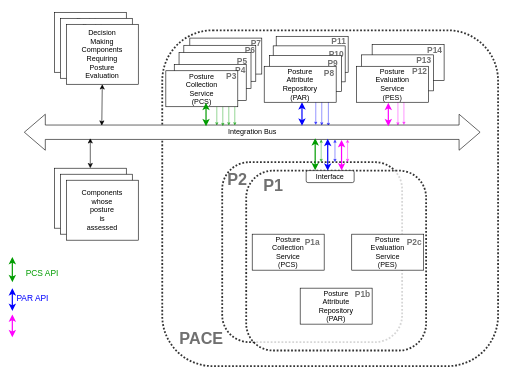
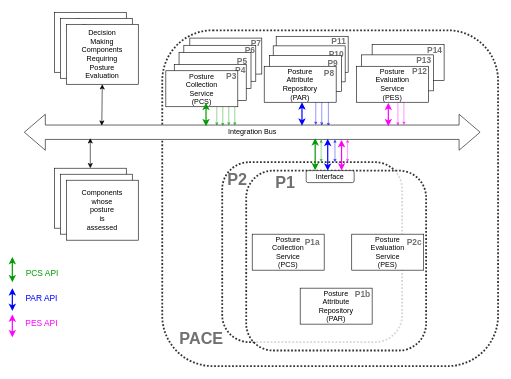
  <mxCell id="0" />
  <mxCell id="1" parent="0" />
  <mxCell id="2" value="" style="endArrow=classic;startArrow=classic;html=1;rounded=0;strokeColor=#FF00FF;strokeWidth=1;endSize=3;startSize=3;opacity=70;entryX=0.575;entryY=0.5;entryDx=0;entryDy=0;entryPerimeter=0;" edge="1" parent="1"><mxGeometry width="50" height="50" relative="1" as="geometry"><mxPoint x="663" y="209" as="sourcePoint" /><mxPoint x="663" y="139" as="targetPoint" /></mxGeometry></mxCell>
  <mxCell id="3" value="" style="endArrow=classic;startArrow=classic;html=1;rounded=0;strokeColor=#FF00FF;strokeWidth=1;endSize=3;startSize=3;opacity=70;entryX=0.575;entryY=0.5;entryDx=0;entryDy=0;entryPerimeter=0;" edge="1" parent="1"><mxGeometry width="50" height="50" relative="1" as="geometry"><mxPoint x="673" y="208" as="sourcePoint" /><mxPoint x="673" y="138" as="targetPoint" /></mxGeometry></mxCell>
  <mxCell id="4" value="" style="endArrow=classic;startArrow=classic;html=1;rounded=0;strokeColor=#0000FF;strokeWidth=1;endSize=3;startSize=3;opacity=70;entryX=0.717;entryY=0.833;entryDx=0;entryDy=0;entryPerimeter=0;" edge="1" parent="1"><mxGeometry width="50" height="50" relative="1" as="geometry"><mxPoint x="547" y="210" as="sourcePoint" /><mxPoint x="547.04" y="161.98" as="targetPoint" /></mxGeometry></mxCell>
  <mxCell id="5" value="" style="whiteSpace=wrap;html=1;aspect=fixed;fillColor=none;strokeWidth=3;rounded=1;dashed=1;dashPattern=1 1;opacity=80;" vertex="1" parent="1"><mxGeometry x="270" y="50" width="560" height="560" as="geometry" /></mxCell>
  <mxCell id="6" value="" style="endArrow=classic;startArrow=classic;html=1;rounded=0;strokeColor=#0000FF;strokeWidth=1;endSize=3;startSize=3;opacity=70;entryX=0.717;entryY=0.833;entryDx=0;entryDy=0;entryPerimeter=0;" edge="1" parent="1"><mxGeometry width="50" height="50" relative="1" as="geometry"><mxPoint x="536" y="209" as="sourcePoint" /><mxPoint x="536.04" y="160.98" as="targetPoint" /></mxGeometry></mxCell>
  <mxCell id="7" value="" style="group" vertex="1" connectable="0" parent="1"><mxGeometry x="460" y="45" width="124" height="75" as="geometry" /></mxCell>
  <mxCell id="8" value="" style="rounded=0;whiteSpace=wrap;html=1;" vertex="1" parent="7"><mxGeometry y="15" width="120" height="60" as="geometry" /></mxCell>
  <mxCell id="9" value="&lt;font color=&quot;#707070&quot; style=&quot;font-size: 14px&quot;&gt;P11&lt;/font&gt;" style="text;html=1;resizable=0;autosize=1;align=center;verticalAlign=middle;points=[];fillColor=none;strokeColor=none;rounded=0;dashed=1;dashPattern=1 1;opacity=80;fontStyle=1;fontSize=27;fontColor=#636363;" vertex="1" parent="7"><mxGeometry x="84" width="40" height="40" as="geometry" /></mxCell>
  <mxCell id="10" value="" style="group" vertex="1" connectable="0" parent="1"><mxGeometry x="455" y="66" width="125" height="70" as="geometry" /></mxCell>
  <mxCell id="11" value="" style="rounded=0;whiteSpace=wrap;html=1;" vertex="1" parent="10"><mxGeometry y="10" width="120" height="60" as="geometry" /></mxCell>
  <mxCell id="12" value="&lt;font color=&quot;#707070&quot; style=&quot;font-size: 14px&quot;&gt;P10&lt;/font&gt;" style="text;html=1;resizable=0;autosize=1;align=center;verticalAlign=middle;points=[];fillColor=none;strokeColor=none;rounded=0;dashed=1;dashPattern=1 1;opacity=80;fontStyle=1;fontSize=27;fontColor=#636363;" vertex="1" parent="10"><mxGeometry x="85" width="40" height="40" as="geometry" /></mxCell>
  <mxCell id="13" value="" style="group" vertex="1" connectable="0" parent="1"><mxGeometry x="449" y="81" width="120" height="71" as="geometry" /></mxCell>
  <mxCell id="14" value="" style="rounded=0;whiteSpace=wrap;html=1;" vertex="1" parent="13"><mxGeometry y="11" width="120" height="60" as="geometry" /></mxCell>
  <mxCell id="15" value="&lt;font color=&quot;#707070&quot; style=&quot;font-size: 14px&quot;&gt;P9&lt;/font&gt;" style="text;html=1;resizable=0;autosize=1;align=center;verticalAlign=middle;points=[];fillColor=none;strokeColor=none;rounded=0;dashed=1;dashPattern=1 1;opacity=80;fontStyle=1;fontSize=27;fontColor=#636363;" vertex="1" parent="13"><mxGeometry x="90" width="30" height="40" as="geometry" /></mxCell>
  <mxCell id="16" value="" style="group" vertex="1" connectable="0" parent="1"><mxGeometry x="316" y="48" width="125" height="75" as="geometry" /></mxCell>
  <mxCell id="17" value="" style="rounded=0;whiteSpace=wrap;html=1;" vertex="1" parent="16"><mxGeometry y="15" width="120" height="60" as="geometry" /></mxCell>
  <mxCell id="18" value="&lt;font color=&quot;#707070&quot; style=&quot;font-size: 14px&quot;&gt;P7&lt;/font&gt;" style="text;html=1;resizable=0;autosize=1;align=center;verticalAlign=middle;points=[];fillColor=none;strokeColor=none;rounded=0;dashed=1;dashPattern=1 1;opacity=80;fontStyle=1;fontSize=27;fontColor=#636363;" vertex="1" parent="16"><mxGeometry x="95" width="30" height="40" as="geometry" /></mxCell>
  <mxCell id="19" value="" style="group" vertex="1" connectable="0" parent="1"><mxGeometry x="306" y="60" width="125" height="105" as="geometry" /></mxCell>
  <mxCell id="20" value="" style="rounded=0;whiteSpace=wrap;html=1;" vertex="1" parent="19"><mxGeometry y="15" width="120" height="60" as="geometry" /></mxCell>
  <mxCell id="21" value="&lt;font color=&quot;#707070&quot; style=&quot;font-size: 14px&quot;&gt;P6&lt;/font&gt;" style="text;html=1;resizable=0;autosize=1;align=center;verticalAlign=middle;points=[];fillColor=none;strokeColor=none;rounded=0;dashed=1;dashPattern=1 1;opacity=80;fontStyle=1;fontSize=27;fontColor=#636363;" vertex="1" parent="19"><mxGeometry x="95" width="30" height="40" as="geometry" /></mxCell>
  <mxCell id="22" value="" style="group" vertex="1" connectable="0" parent="19"><mxGeometry x="-8" y="17" width="120" height="88" as="geometry" /></mxCell>
  <mxCell id="23" value="" style="rounded=0;whiteSpace=wrap;html=1;" vertex="1" parent="22"><mxGeometry y="10" width="120" height="60" as="geometry" /></mxCell>
  <mxCell id="24" value="&lt;font color=&quot;#707070&quot; style=&quot;font-size: 14px&quot;&gt;P5&lt;/font&gt;" style="text;html=1;resizable=0;autosize=1;align=center;verticalAlign=middle;points=[];fillColor=none;strokeColor=none;rounded=0;dashed=1;dashPattern=1 1;opacity=80;fontStyle=1;fontSize=27;fontColor=#636363;" vertex="1" parent="22"><mxGeometry x="90" width="30" height="40" as="geometry" /></mxCell>
  <mxCell id="25" value="" style="group" vertex="1" connectable="0" parent="22"><mxGeometry x="-8" y="15" width="125" height="75" as="geometry" /></mxCell>
  <mxCell id="26" value="" style="rounded=0;whiteSpace=wrap;html=1;" vertex="1" parent="25"><mxGeometry y="15" width="120" height="60" as="geometry" /></mxCell>
  <mxCell id="27" value="&lt;font color=&quot;#707070&quot; style=&quot;font-size: 14px&quot;&gt;P4&lt;/font&gt;" style="text;html=1;resizable=0;autosize=1;align=center;verticalAlign=middle;points=[];fillColor=none;strokeColor=none;rounded=0;dashed=1;dashPattern=1 1;opacity=80;fontStyle=1;fontSize=27;fontColor=#636363;" vertex="1" parent="25"><mxGeometry x="95" width="30" height="40" as="geometry" /></mxCell>
  <mxCell id="28" value="" style="endArrow=classic;startArrow=classic;html=1;rounded=0;strokeColor=#009C00;strokeWidth=1;endSize=3;startSize=3;opacity=70;" edge="1" parent="1"><mxGeometry width="50" height="50" relative="1" as="geometry"><mxPoint x="361" y="209" as="sourcePoint" /><mxPoint x="361" y="160" as="targetPoint" /></mxGeometry></mxCell>
  <mxCell id="29" value="" style="whiteSpace=wrap;html=1;aspect=fixed;fillColor=none;strokeWidth=3;rounded=1;dashed=1;dashPattern=1 1;opacity=80;" vertex="1" parent="1"><mxGeometry x="370" y="270" width="300" height="300" as="geometry" /></mxCell>
  <mxCell id="30" value="Integration Bus" style="html=1;shadow=0;dashed=0;align=center;verticalAlign=middle;shape=mxgraph.arrows2.twoWayArrow;dy=0.6;dx=35;" parent="1" vertex="1"><mxGeometry x="40" y="190" width="760" height="60" as="geometry" /></mxCell>
  <mxCell id="31" value="Decision&lt;br&gt;Making&lt;br&gt;Components&lt;br&gt;Requiring&lt;br&gt;Posture&lt;br&gt;Evaluation" style="rounded=0;whiteSpace=wrap;html=1;" parent="1" vertex="1"><mxGeometry x="90" y="20" width="120" height="100" as="geometry" /></mxCell>
  <mxCell id="32" value="Components&lt;br&gt;whose&lt;br&gt;posture&lt;br&gt;is&lt;br&gt;assessed" style="rounded=0;whiteSpace=wrap;html=1;" parent="1" vertex="1"><mxGeometry x="90" y="280" width="120" height="100" as="geometry" /></mxCell>
  <mxCell id="33" value="Decision&lt;br&gt;Making&lt;br&gt;Components&lt;br&gt;Requiring&lt;br&gt;Posture&lt;br&gt;Evaluation" style="rounded=0;whiteSpace=wrap;html=1;" parent="1" vertex="1"><mxGeometry x="100" y="30" width="120" height="100" as="geometry" /></mxCell>
  <mxCell id="34" value="Decision&lt;br&gt;Making&lt;br&gt;Components&lt;br&gt;Requiring&lt;br&gt;Posture&lt;br&gt;Evaluation" style="rounded=0;whiteSpace=wrap;html=1;" parent="1" vertex="1"><mxGeometry x="110" y="40" width="120" height="100" as="geometry" /></mxCell>
  <mxCell id="35" value="" style="endArrow=classic;startArrow=classic;html=1;rounded=0;entryX=0.5;entryY=1;entryDx=0;entryDy=0;exitX=0.17;exitY=0.317;exitDx=0;exitDy=0;exitPerimeter=0;" parent="1" source="30" target="34" edge="1"><mxGeometry width="50" height="50" relative="1" as="geometry"><mxPoint x="380" y="150" as="sourcePoint" /><mxPoint x="430" y="100" as="targetPoint" /></mxGeometry></mxCell>
  <mxCell id="36" value="" style="endArrow=classic;startArrow=classic;html=1;rounded=0;exitX=0.5;exitY=0;exitDx=0;exitDy=0;" parent="1" source="32" edge="1"><mxGeometry width="50" height="50" relative="1" as="geometry"><mxPoint x="179.03" y="219.98" as="sourcePoint" /><mxPoint x="150" y="230" as="targetPoint" /></mxGeometry></mxCell>
  <mxCell id="37" value="" style="endArrow=classic;startArrow=classic;html=1;rounded=0;strokeColor=#009C00;strokeWidth=2;exitX=0.188;exitY=-0.025;exitDx=0;exitDy=0;exitPerimeter=0;" parent="1" edge="1" source="46"><mxGeometry width="50" height="50" relative="1" as="geometry"><mxPoint x="525" y="280" as="sourcePoint" /><mxPoint x="525" y="230" as="targetPoint" /></mxGeometry></mxCell>
  <mxCell id="38" value="Components&lt;br&gt;whose&lt;br&gt;posture&lt;br&gt;is&lt;br&gt;assessed" style="rounded=0;whiteSpace=wrap;html=1;" parent="1" vertex="1"><mxGeometry x="100" y="290" width="120" height="100" as="geometry" /></mxCell>
  <mxCell id="39" value="Components&lt;br&gt;whose&lt;br&gt;posture&lt;br&gt;is&lt;br&gt;assessed" style="rounded=0;whiteSpace=wrap;html=1;" parent="1" vertex="1"><mxGeometry x="110" y="300" width="120" height="100" as="geometry" /></mxCell>
  <mxCell id="40" value="" style="whiteSpace=wrap;html=1;aspect=fixed;fillColor=#FFFFFF;strokeWidth=3;rounded=1;dashed=1;dashPattern=1 1;opacity=80;" parent="1" vertex="1"><mxGeometry x="410" y="284" width="300" height="300" as="geometry" /></mxCell>
  <mxCell id="41" value="&lt;font color=&quot;#707070&quot;&gt;P2&lt;/font&gt;" style="text;html=1;resizable=0;autosize=1;align=center;verticalAlign=middle;points=[];fillColor=none;strokeColor=none;rounded=0;dashed=1;dashPattern=1 1;opacity=80;fontStyle=1;fontSize=27;fontColor=#636363;" vertex="1" parent="1"><mxGeometry x="370" y="280" width="50" height="40" as="geometry" /></mxCell>
- <mxCell id="42" value="&lt;font color=&quot;#707070&quot;&gt;P1&lt;/font&gt;" style="text;html=1;resizable=0;autosize=1;align=center;verticalAlign=middle;points=[];fillColor=none;strokeColor=none;rounded=0;dashed=1;dashPattern=1 1;opacity=80;fontStyle=1;fontSize=27;fontColor=#636363;" parent="1" vertex="1"><mxGeometry x="430" y="289" width="50" height="40" as="geometry" /></mxCell>
+ <mxCell id="42" value="&lt;font color=&quot;#707070&quot;&gt;P1&lt;/font&gt;" style="text;html=1;resizable=0;autosize=1;align=center;verticalAlign=middle;points=[];fillColor=none;strokeColor=none;rounded=0;dashed=1;dashPattern=1 1;opacity=80;fontStyle=1;fontSize=27;fontColor=#636363;" parent="1" vertex="1"><mxGeometry x="450" y="284" width="50" height="40" as="geometry" /></mxCell>
  <mxCell id="43" value="Posture&lt;br&gt;Collection&lt;br&gt;Service&lt;br&gt;(PCS)" style="rounded=0;whiteSpace=wrap;html=1;" parent="1" vertex="1"><mxGeometry x="420" y="390" width="120" height="60" as="geometry" /></mxCell>
  <mxCell id="44" value="Posture&lt;br&gt;Attribute&lt;br&gt;Repository&lt;br&gt;(PAR)" style="rounded=0;whiteSpace=wrap;html=1;" parent="1" vertex="1"><mxGeometry x="500" y="480" width="120" height="60" as="geometry" /></mxCell>
  <mxCell id="45" value="Posture&lt;br&gt;Evaluation&lt;br&gt;Service&lt;br&gt;(PES)" style="rounded=0;whiteSpace=wrap;html=1;" parent="1" vertex="1"><mxGeometry x="586" y="390" width="120" height="60" as="geometry" /></mxCell>
  <mxCell id="46" value="Interface" style="whiteSpace=wrap;html=1;rounded=1;" parent="1" vertex="1"><mxGeometry x="510" y="284" width="80" height="20" as="geometry" /></mxCell>
  <mxCell id="47" value="&lt;font color=&quot;#707070&quot;&gt;PACE&lt;/font&gt;" style="text;html=1;resizable=0;autosize=1;align=center;verticalAlign=middle;points=[];fillColor=none;strokeColor=none;rounded=0;dashed=1;dashPattern=1 1;opacity=80;fontStyle=1;fontSize=27;fontColor=#636363;" vertex="1" parent="1"><mxGeometry x="290" y="544" width="90" height="40" as="geometry" /></mxCell>
  <mxCell id="48" value="" style="endArrow=classic;startArrow=classic;html=1;rounded=0;strokeColor=#0000FF;strokeWidth=2;" edge="1" parent="1"><mxGeometry width="50" height="50" relative="1" as="geometry"><mxPoint x="503" y="209" as="sourcePoint" /><mxPoint x="503" y="170" as="targetPoint" /></mxGeometry></mxCell>
  <mxCell id="49" value="" style="endArrow=classic;startArrow=classic;html=1;rounded=0;strokeColor=#FF00FF;strokeWidth=2;" edge="1" parent="1"><mxGeometry width="50" height="50" relative="1" as="geometry"><mxPoint x="647" y="210" as="sourcePoint" /><mxPoint x="647" y="171" as="targetPoint" /></mxGeometry></mxCell>
  <mxCell id="50" value="" style="endArrow=classic;startArrow=classic;html=1;rounded=0;strokeColor=#FF00FF;strokeWidth=2;entryX=0.696;entryY=0.717;entryDx=0;entryDy=0;entryPerimeter=0;exitX=0.53;exitY=-0.001;exitDx=0;exitDy=0;exitPerimeter=0;" edge="1" parent="1" source="40" target="30"><mxGeometry width="50" height="50" relative="1" as="geometry"><mxPoint x="569" y="280" as="sourcePoint" /><mxPoint x="657" y="181" as="targetPoint" /></mxGeometry></mxCell>
  <mxCell id="51" value="" style="endArrow=classic;startArrow=classic;html=1;rounded=0;strokeColor=#0000FF;strokeWidth=2;exitX=0.453;exitY=0;exitDx=0;exitDy=0;exitPerimeter=0;" edge="1" parent="1" source="40"><mxGeometry width="50" height="50" relative="1" as="geometry"><mxPoint x="546" y="270" as="sourcePoint" /><mxPoint x="546" y="231" as="targetPoint" /></mxGeometry></mxCell>
  <mxCell id="52" value="" style="endArrow=classic;startArrow=classic;html=1;rounded=0;strokeColor=#009C00;strokeWidth=1;endSize=3;startSize=3;opacity=70;" edge="1" parent="1"><mxGeometry width="50" height="50" relative="1" as="geometry"><mxPoint x="535" y="270" as="sourcePoint" /><mxPoint x="535" y="232" as="targetPoint" /></mxGeometry></mxCell>
  <mxCell id="53" value="" style="endArrow=classic;startArrow=classic;html=1;rounded=0;strokeColor=#0000FF;strokeWidth=1;endSize=3;startSize=3;opacity=70;entryX=0.717;entryY=0.833;entryDx=0;entryDy=0;entryPerimeter=0;" edge="1" parent="1" target="62"><mxGeometry width="50" height="50" relative="1" as="geometry"><mxPoint x="526" y="208" as="sourcePoint" /><mxPoint x="526" y="170" as="targetPoint" /></mxGeometry></mxCell>
  <mxCell id="54" value="" style="endArrow=classic;startArrow=classic;html=1;rounded=0;strokeColor=#FF00FF;strokeWidth=1;endSize=3;startSize=3;opacity=70;" edge="1" parent="1"><mxGeometry width="50" height="50" relative="1" as="geometry"><mxPoint x="579" y="270" as="sourcePoint" /><mxPoint x="579" y="232" as="targetPoint" /></mxGeometry></mxCell>
  <mxCell id="55" value="" style="endArrow=classic;startArrow=classic;html=1;rounded=0;strokeColor=#009C00;strokeWidth=1;endSize=3;startSize=3;opacity=70;entryX=0.633;entryY=0.667;entryDx=0;entryDy=0;entryPerimeter=0;" edge="1" parent="1"><mxGeometry width="50" height="50" relative="1" as="geometry"><mxPoint x="371" y="210" as="sourcePoint" /><mxPoint x="370.96" y="151.02" as="targetPoint" /></mxGeometry></mxCell>
  <mxCell id="56" value="" style="endArrow=classic;startArrow=classic;html=1;rounded=0;strokeColor=#009C00;strokeWidth=1;endSize=3;startSize=3;opacity=70;entryX=0.633;entryY=0.667;entryDx=0;entryDy=0;entryPerimeter=0;" edge="1" parent="1"><mxGeometry width="50" height="50" relative="1" as="geometry"><mxPoint x="381" y="209" as="sourcePoint" /><mxPoint x="380.96" y="150.02" as="targetPoint" /></mxGeometry></mxCell>
  <mxCell id="57" value="" style="endArrow=classic;startArrow=classic;html=1;rounded=0;strokeColor=#009C00;strokeWidth=1;endSize=3;startSize=3;opacity=70;entryX=0.633;entryY=0.667;entryDx=0;entryDy=0;entryPerimeter=0;" edge="1" parent="1"><mxGeometry width="50" height="50" relative="1" as="geometry"><mxPoint x="391" y="209" as="sourcePoint" /><mxPoint x="390.96" y="150.02" as="targetPoint" /></mxGeometry></mxCell>
  <mxCell id="58" value="" style="group" vertex="1" connectable="0" parent="1"><mxGeometry x="276" y="102.5" width="124" height="75" as="geometry" /></mxCell>
  <mxCell id="59" value="Posture&lt;br&gt;Collection&lt;br&gt;Service&lt;br&gt;(PCS)" style="rounded=0;whiteSpace=wrap;html=1;" vertex="1" parent="58"><mxGeometry y="15" width="120" height="60" as="geometry" /></mxCell>
  <mxCell id="60" value="&lt;font color=&quot;#707070&quot; style=&quot;font-size: 14px&quot;&gt;P3&lt;/font&gt;" style="text;html=1;resizable=0;autosize=1;align=center;verticalAlign=middle;points=[];fillColor=none;strokeColor=none;rounded=0;dashed=1;dashPattern=1 1;opacity=80;fontStyle=1;fontSize=27;fontColor=#636363;" vertex="1" parent="58"><mxGeometry x="94" width="30" height="40" as="geometry" /></mxCell>
  <mxCell id="61" value="" style="group" vertex="1" connectable="0" parent="1"><mxGeometry x="440" y="97.5" width="123" height="72.5" as="geometry" /></mxCell>
  <mxCell id="62" value="Posture&lt;br&gt;Attribute&lt;br&gt;Repository&lt;br&gt;(PAR)" style="rounded=0;whiteSpace=wrap;html=1;" vertex="1" parent="61"><mxGeometry y="12.5" width="120" height="60" as="geometry" /></mxCell>
  <mxCell id="63" value="&lt;font color=&quot;#707070&quot; style=&quot;font-size: 14px&quot;&gt;P8&lt;/font&gt;" style="text;html=1;resizable=0;autosize=1;align=center;verticalAlign=middle;points=[];fillColor=none;strokeColor=none;rounded=0;dashed=1;dashPattern=1 1;opacity=80;fontStyle=1;fontSize=27;fontColor=#636363;" vertex="1" parent="61"><mxGeometry x="93" width="30" height="40" as="geometry" /></mxCell>
  <mxCell id="64" value="&lt;font color=&quot;#707070&quot; style=&quot;font-size: 14px&quot;&gt;P1a&lt;/font&gt;" style="text;html=1;resizable=0;autosize=1;align=center;verticalAlign=middle;points=[];fillColor=none;strokeColor=none;rounded=0;dashed=1;dashPattern=1 1;opacity=80;fontStyle=1;fontSize=27;fontColor=#636363;" vertex="1" parent="1"><mxGeometry x="500" y="380" width="40" height="40" as="geometry" /></mxCell>
  <mxCell id="65" value="&lt;font color=&quot;#707070&quot; style=&quot;font-size: 14px&quot;&gt;P1b&lt;/font&gt;" style="text;html=1;resizable=0;autosize=1;align=center;verticalAlign=middle;points=[];fillColor=none;strokeColor=none;rounded=0;dashed=1;dashPattern=1 1;opacity=80;fontStyle=1;fontSize=27;fontColor=#636363;" vertex="1" parent="1"><mxGeometry x="584" y="467" width="40" height="40" as="geometry" /></mxCell>
  <mxCell id="66" value="&lt;font color=&quot;#707070&quot; style=&quot;font-size: 14px&quot;&gt;P2c&lt;/font&gt;" style="text;html=1;resizable=0;autosize=1;align=center;verticalAlign=middle;points=[];fillColor=none;strokeColor=none;rounded=0;dashed=1;dashPattern=1 1;opacity=80;fontStyle=1;fontSize=27;fontColor=#636363;" vertex="1" parent="1"><mxGeometry x="670" y="380" width="40" height="40" as="geometry" /></mxCell>
  <mxCell id="67" value="" style="group" vertex="1" connectable="0" parent="1"><mxGeometry x="594" y="94" width="150" height="76" as="geometry" /></mxCell>
  <mxCell id="68" value="" style="group" vertex="1" connectable="0" parent="67"><mxGeometry x="26" y="-35" width="124" height="75" as="geometry" /></mxCell>
  <mxCell id="69" value="" style="rounded=0;whiteSpace=wrap;html=1;" vertex="1" parent="68"><mxGeometry y="15" width="120" height="60" as="geometry" /></mxCell>
  <mxCell id="70" value="&lt;font color=&quot;#707070&quot; style=&quot;font-size: 14px&quot;&gt;P14&lt;/font&gt;" style="text;html=1;resizable=0;autosize=1;align=center;verticalAlign=middle;points=[];fillColor=none;strokeColor=none;rounded=0;dashed=1;dashPattern=1 1;opacity=80;fontStyle=1;fontSize=27;fontColor=#636363;" vertex="1" parent="68"><mxGeometry x="84" width="40" height="40" as="geometry" /></mxCell>
  <mxCell id="71" value="" style="group" vertex="1" connectable="0" parent="67"><mxGeometry x="8" y="-18" width="124" height="75" as="geometry" /></mxCell>
  <mxCell id="72" value="" style="rounded=0;whiteSpace=wrap;html=1;" vertex="1" parent="71"><mxGeometry y="15" width="120" height="60" as="geometry" /></mxCell>
  <mxCell id="73" value="&lt;font color=&quot;#707070&quot; style=&quot;font-size: 14px&quot;&gt;P13&lt;/font&gt;" style="text;html=1;resizable=0;autosize=1;align=center;verticalAlign=middle;points=[];fillColor=none;strokeColor=none;rounded=0;dashed=1;dashPattern=1 1;opacity=80;fontStyle=1;fontSize=27;fontColor=#636363;" vertex="1" parent="71"><mxGeometry x="84" width="40" height="40" as="geometry" /></mxCell>
  <mxCell id="74" value="Posture&lt;br&gt;Evaluation&lt;br&gt;Service&lt;br&gt;(PES)" style="rounded=0;whiteSpace=wrap;html=1;" vertex="1" parent="67"><mxGeometry y="16" width="120" height="60" as="geometry" /></mxCell>
  <mxCell id="75" value="&lt;font color=&quot;#707070&quot; style=&quot;font-size: 14px&quot;&gt;P12&lt;/font&gt;" style="text;html=1;resizable=0;autosize=1;align=center;verticalAlign=middle;points=[];fillColor=none;strokeColor=none;rounded=0;dashed=1;dashPattern=1 1;opacity=80;fontStyle=1;fontSize=27;fontColor=#636363;" vertex="1" parent="67"><mxGeometry x="85" width="40" height="40" as="geometry" /></mxCell>
  <mxCell id="76" value="" style="endArrow=classic;startArrow=classic;html=1;rounded=0;strokeColor=#0000FF;strokeWidth=1;endSize=3;startSize=3;opacity=70;entryX=0.717;entryY=0.833;entryDx=0;entryDy=0;entryPerimeter=0;" edge="1" parent="1"><mxGeometry width="50" height="50" relative="1" as="geometry"><mxPoint x="558" y="270" as="sourcePoint" /><mxPoint x="558.04" y="231.98" as="targetPoint" /></mxGeometry></mxCell>
  <mxCell id="77" value="" style="endArrow=classic;startArrow=classic;html=1;rounded=0;strokeColor=#009C00;strokeWidth=2;" edge="1" parent="1"><mxGeometry width="50" height="50" relative="1" as="geometry"><mxPoint x="20" y="470" as="sourcePoint" /><mxPoint x="20" y="428" as="targetPoint" /></mxGeometry></mxCell>
  <mxCell id="78" value="" style="endArrow=classic;startArrow=classic;html=1;rounded=0;strokeColor=#009C00;strokeWidth=2;" edge="1" parent="1"><mxGeometry width="50" height="50" relative="1" as="geometry"><mxPoint x="343" y="210" as="sourcePoint" /><mxPoint x="343" y="171" as="targetPoint" /></mxGeometry></mxCell>
  <mxCell id="79" value="&lt;font color=&quot;#009c00&quot;&gt;PCS API&lt;/font&gt;" style="text;html=1;strokeColor=none;fillColor=none;align=center;verticalAlign=middle;whiteSpace=wrap;rounded=0;fontSize=14;" vertex="1" parent="1"><mxGeometry x="40" y="440" width="60" height="30" as="geometry" /></mxCell>
- <mxCell id="80" value="&lt;font color=&quot;#0000ff&quot;&gt;PAR API&lt;/font&gt;" style="text;html=1;strokeColor=none;fillColor=none;align=center;verticalAlign=middle;whiteSpace=wrap;rounded=0;fontSize=14;" vertex="1" parent="1"><mxGeometry x="24" y="482" width="60" height="30" as="geometry" /></mxCell>
+ <mxCell id="80" value="&lt;font color=&quot;#0000ff&quot;&gt;PAR API&lt;/font&gt;" style="text;html=1;strokeColor=none;fillColor=none;align=center;verticalAlign=middle;whiteSpace=wrap;rounded=0;fontSize=14;" vertex="1" parent="1"><mxGeometry x="39" y="482" width="60" height="30" as="geometry" /></mxCell>
+ <mxCell id="81" value="&lt;font color=&quot;#ff00ff&quot;&gt;PES API&lt;/font&gt;" style="text;html=1;strokeColor=none;fillColor=none;align=center;verticalAlign=middle;whiteSpace=wrap;rounded=0;fontSize=14;" vertex="1" parent="1"><mxGeometry x="39" y="524" width="60" height="30" as="geometry" /></mxCell>
  <mxCell id="82" value="" style="endArrow=classic;startArrow=classic;html=1;rounded=0;strokeColor=#0000ff;strokeWidth=2;" edge="1" parent="1"><mxGeometry width="50" height="50" relative="1" as="geometry"><mxPoint x="20" y="518" as="sourcePoint" /><mxPoint x="20" y="480" as="targetPoint" /></mxGeometry></mxCell>
  <mxCell id="83" value="" style="endArrow=classic;startArrow=classic;html=1;rounded=0;strokeColor=#FF00FF;strokeWidth=2;" edge="1" parent="1"><mxGeometry width="50" height="50" relative="1" as="geometry"><mxPoint x="20" y="562" as="sourcePoint" /><mxPoint x="20" y="524" as="targetPoint" /></mxGeometry></mxCell>
